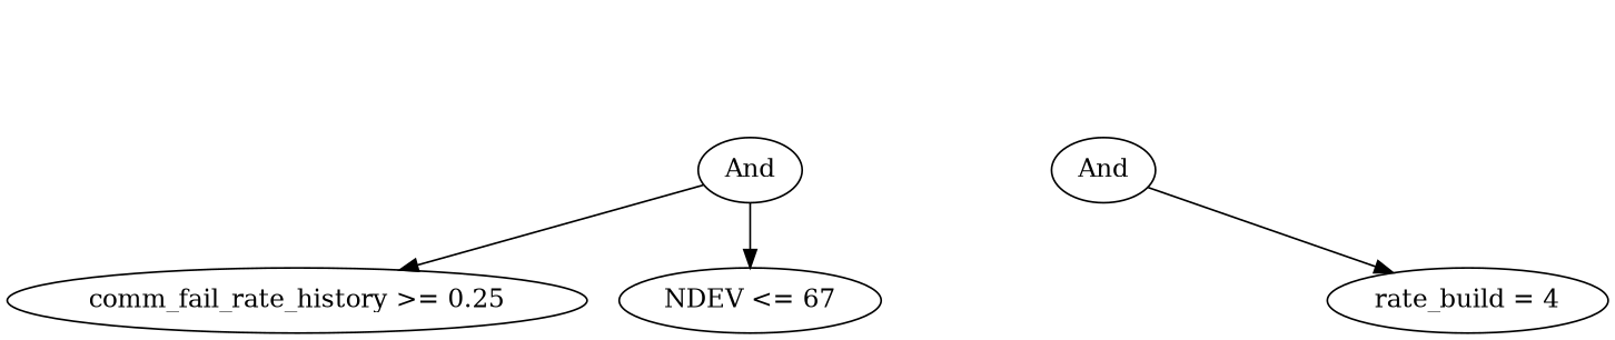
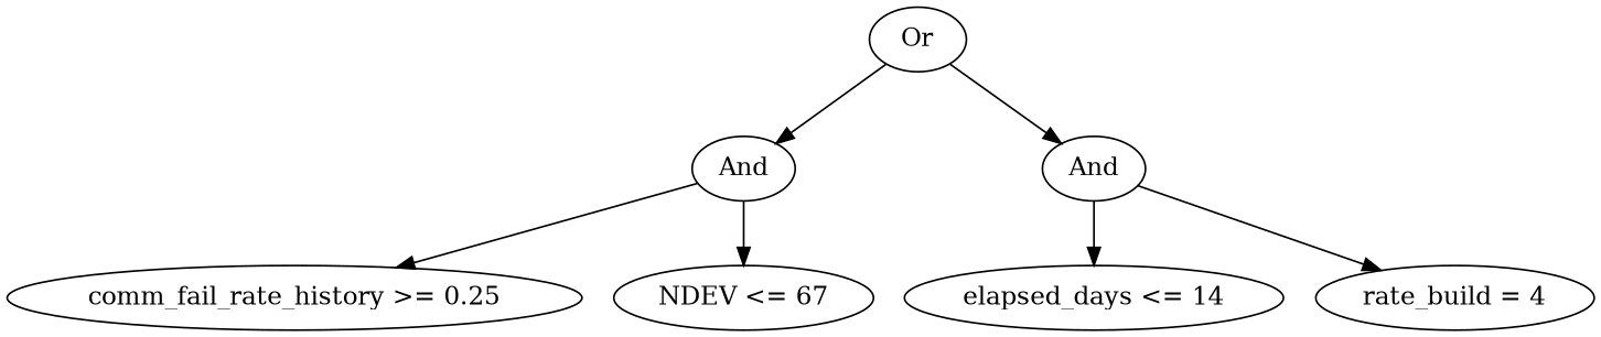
  digraph {
+   n1 [height=0.5 label=Or width=0.75]
    n2 [height=0.5 label=And width=0.75]
    n3 [height=0.5 label=And width=0.75]
    n4 [height=0.5 label="comm_fail_rate_history >= 0.25" width=3.5566]
    n5 [height=0.5 label="NDEV <= 67" width=1.661]
+   n6 [height=0.5 label="elapsed_days <= 14" width=2.347]
    n7 [height=0.5 label="rate_build = 4" width=1.9859]
+   n1 -> n2
+   n1 -> n3
    n2 -> n4
    n2 -> n5
+   n3 -> n6
    n3 -> n7
  }
